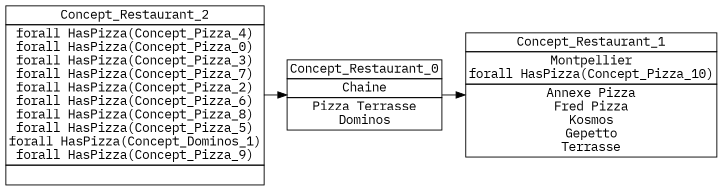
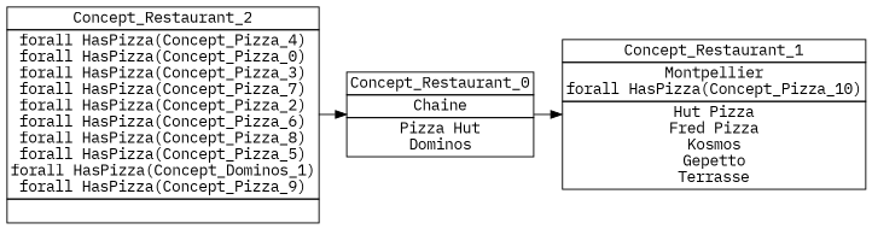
  digraph {
    fontname="IBM Plex Mono"
    nodesep=0.2
    rankdir=LR
    ranksep=0.3
    node [fontname="IBM Plex Mono" margin="0.03,0.03" shape=none]
    edge [fontname="IBM Plex Mono" headport=p tailport=p]
-   n1 [label=<<table border="0" cellborder="1" cellspacing="0" port="p"><tr><td>Concept_Restaurant_1</td></tr><tr><td>Montpellier<br/>forall HasPizza(Concept_Pizza_10)<br/></td></tr><tr><td>Annexe Pizza<br/>Fred Pizza<br/>Kosmos<br/>Gepetto<br/>Terrasse<br/></td></tr></table>>]
-   n2 [label=<<table border="0" cellborder="1" cellspacing="0" port="p"><tr><td>Concept_Restaurant_0</td></tr><tr><td>Chaine<br/></td></tr><tr><td>Pizza Terrasse<br/>Dominos<br/></td></tr></table>>]
+   n1 [label=<<table border="0" cellborder="1" cellspacing="0" port="p"><tr><td>Concept_Restaurant_1</td></tr><tr><td>Montpellier<br/>forall HasPizza(Concept_Pizza_10)<br/></td></tr><tr><td>Hut Pizza<br/>Fred Pizza<br/>Kosmos<br/>Gepetto<br/>Terrasse<br/></td></tr></table>>]
+   n2 [label=<<table border="0" cellborder="1" cellspacing="0" port="p"><tr><td>Concept_Restaurant_0</td></tr><tr><td>Chaine<br/></td></tr><tr><td>Pizza Hut<br/>Dominos<br/></td></tr></table>>]
    n3 [label=<<table border="0" cellborder="1" cellspacing="0" port="p"><tr><td>Concept_Restaurant_2</td></tr><tr><td>forall HasPizza(Concept_Pizza_4)<br/>forall HasPizza(Concept_Pizza_0)<br/>forall HasPizza(Concept_Pizza_3)<br/>forall HasPizza(Concept_Pizza_7)<br/>forall HasPizza(Concept_Pizza_2)<br/>forall HasPizza(Concept_Pizza_6)<br/>forall HasPizza(Concept_Pizza_8)<br/>forall HasPizza(Concept_Pizza_5)<br/>forall HasPizza(Concept_Dominos_1)<br/>forall HasPizza(Concept_Pizza_9)<br/></td></tr><tr><td><br/></td></tr></table>>]
    n2 -> n1
    n3 -> n2
  }
